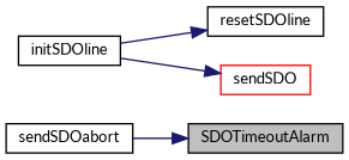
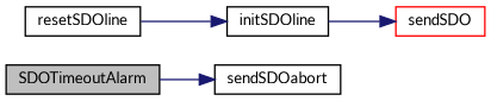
  digraph {
    fontname=Lato
    rankdir=LR
    node [color=black fillcolor=white fontname=Lato fontsize=10 shape=record style=filled]
    edge [color=midnightblue fontname=Lato fontsize=10 labelfontname="FreeSans.ttf" labelfontsize=10 style=solid]
    n1 [fillcolor=grey75 fontcolor=black height=0.2 label=SDOTimeoutAlarm width=0.4]
    n2 [height=0.2 label=sendSDOabort width=0.4]
    n3 [height=0.2 label=resetSDOline width=0.4]
    n4 [height=0.2 label=initSDOline width=0.4]
    n5 [color=red height=0.2 label=sendSDO width=0.4]
-   n2 -> n1
-   n4 -> n3
+   n1 -> n2
+   n3 -> n4
    n4 -> n5
  }
